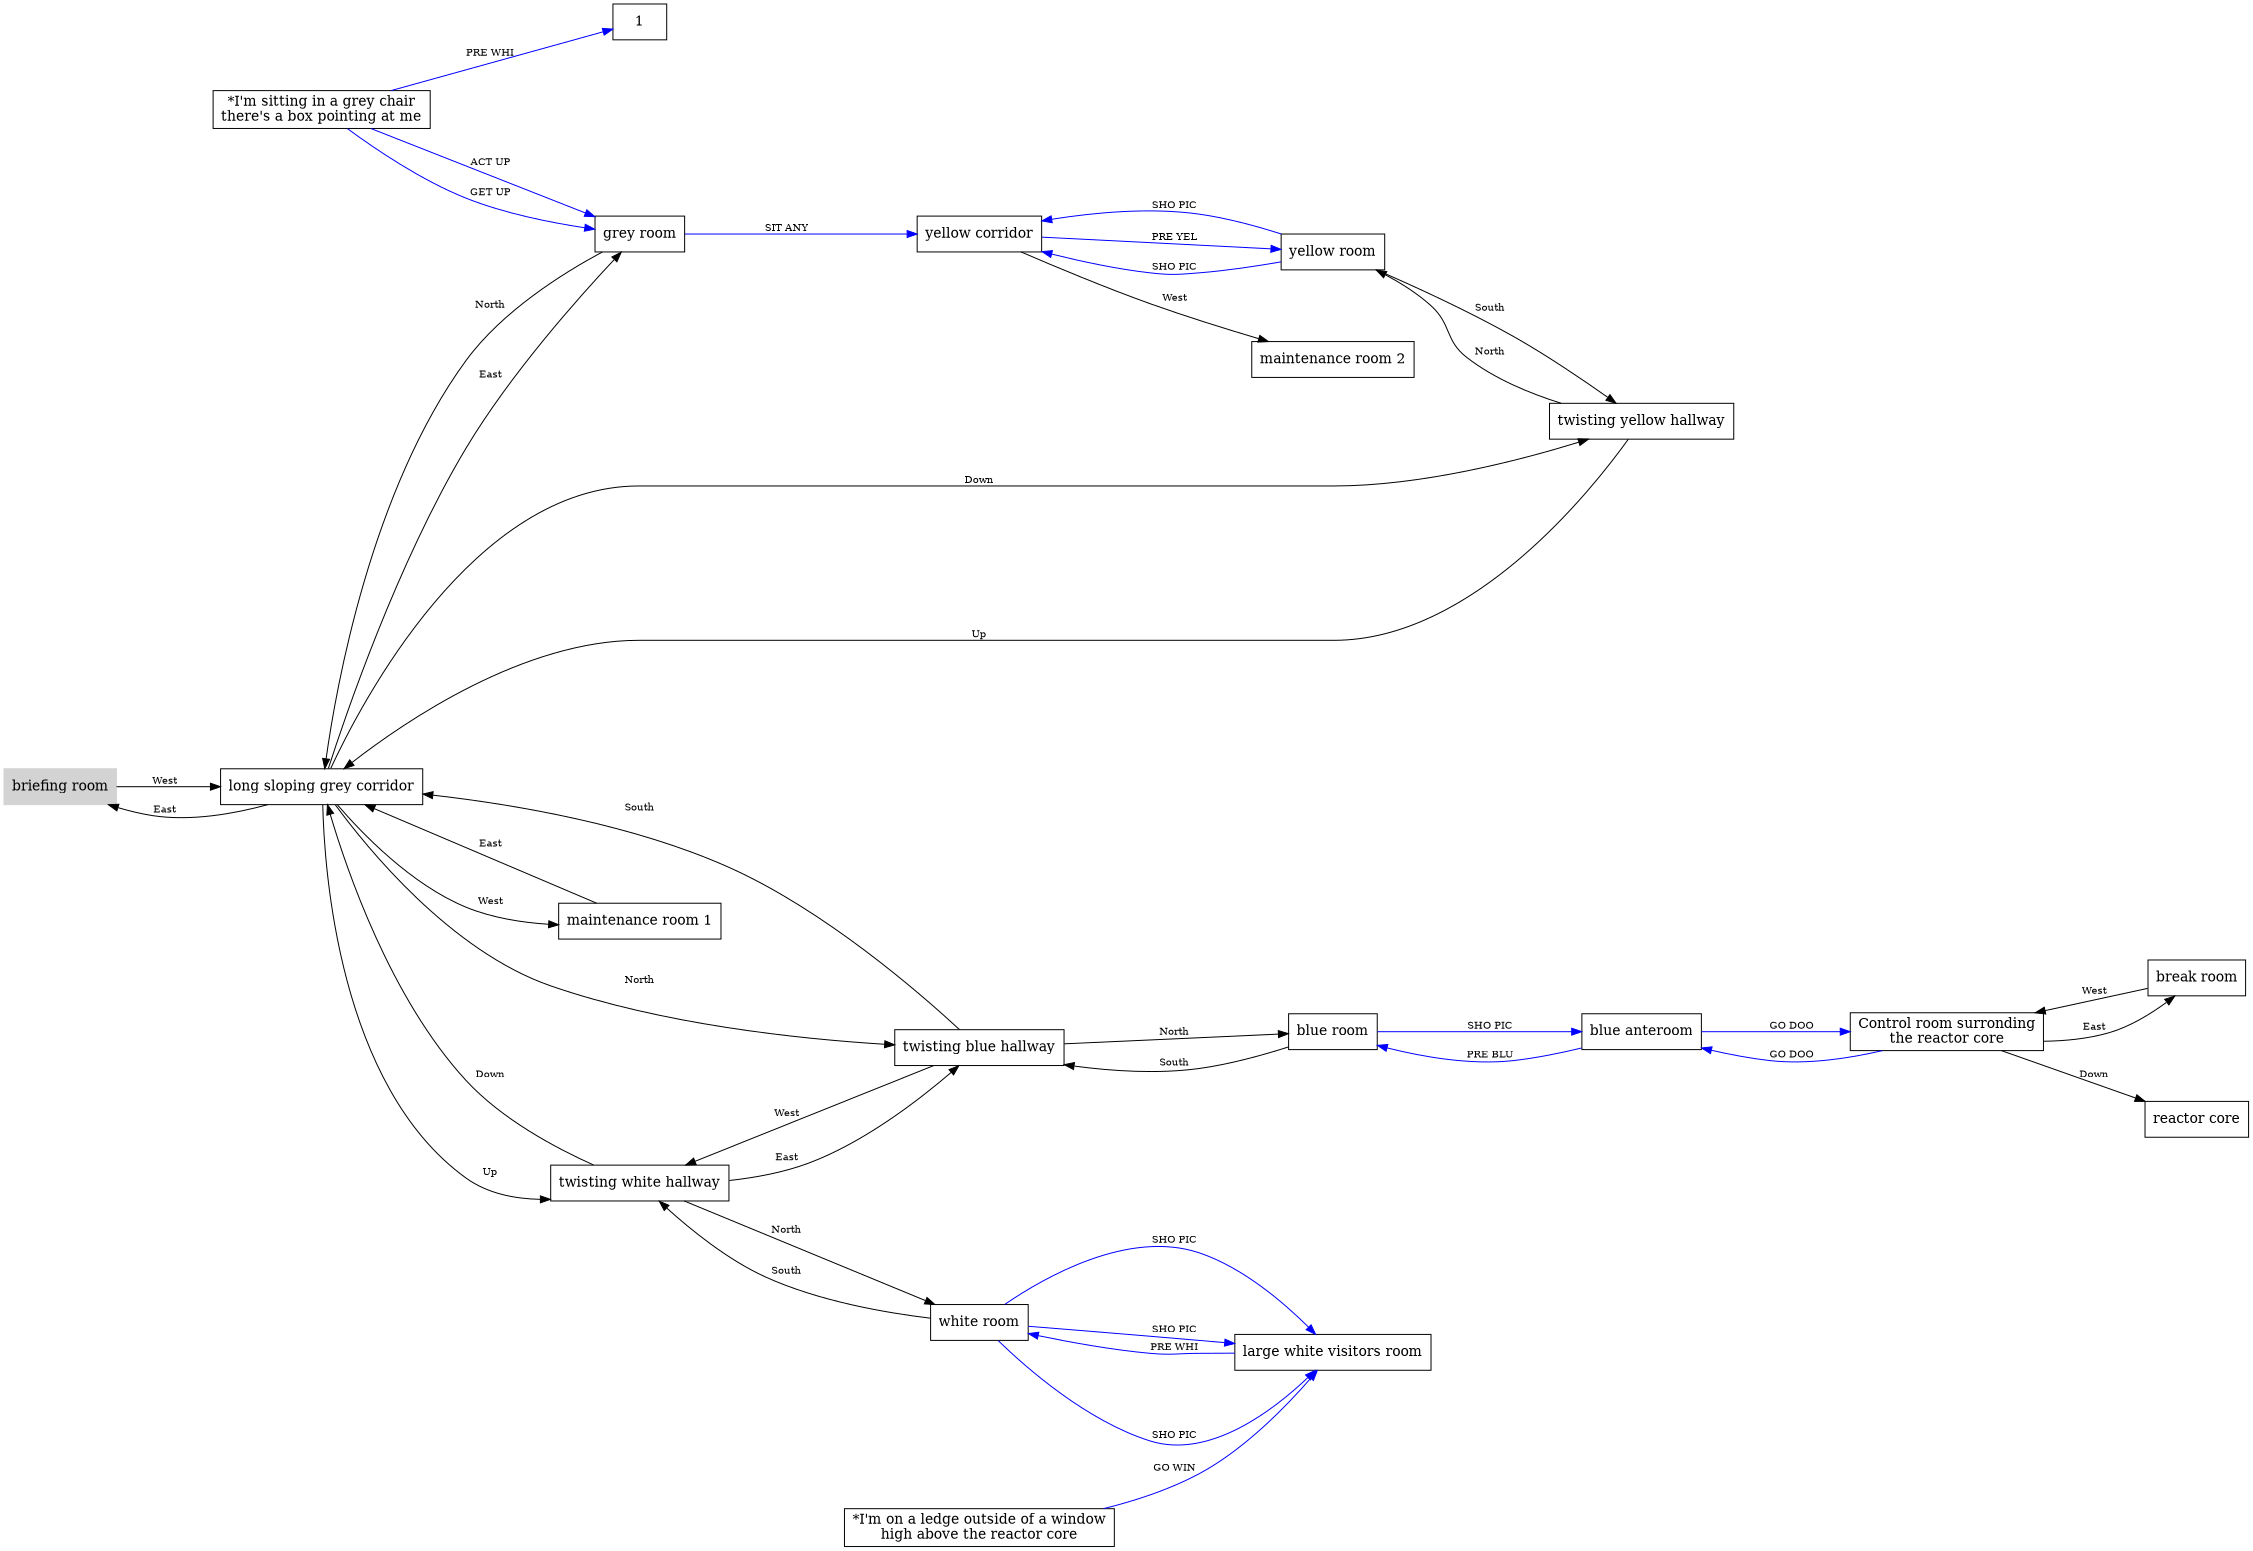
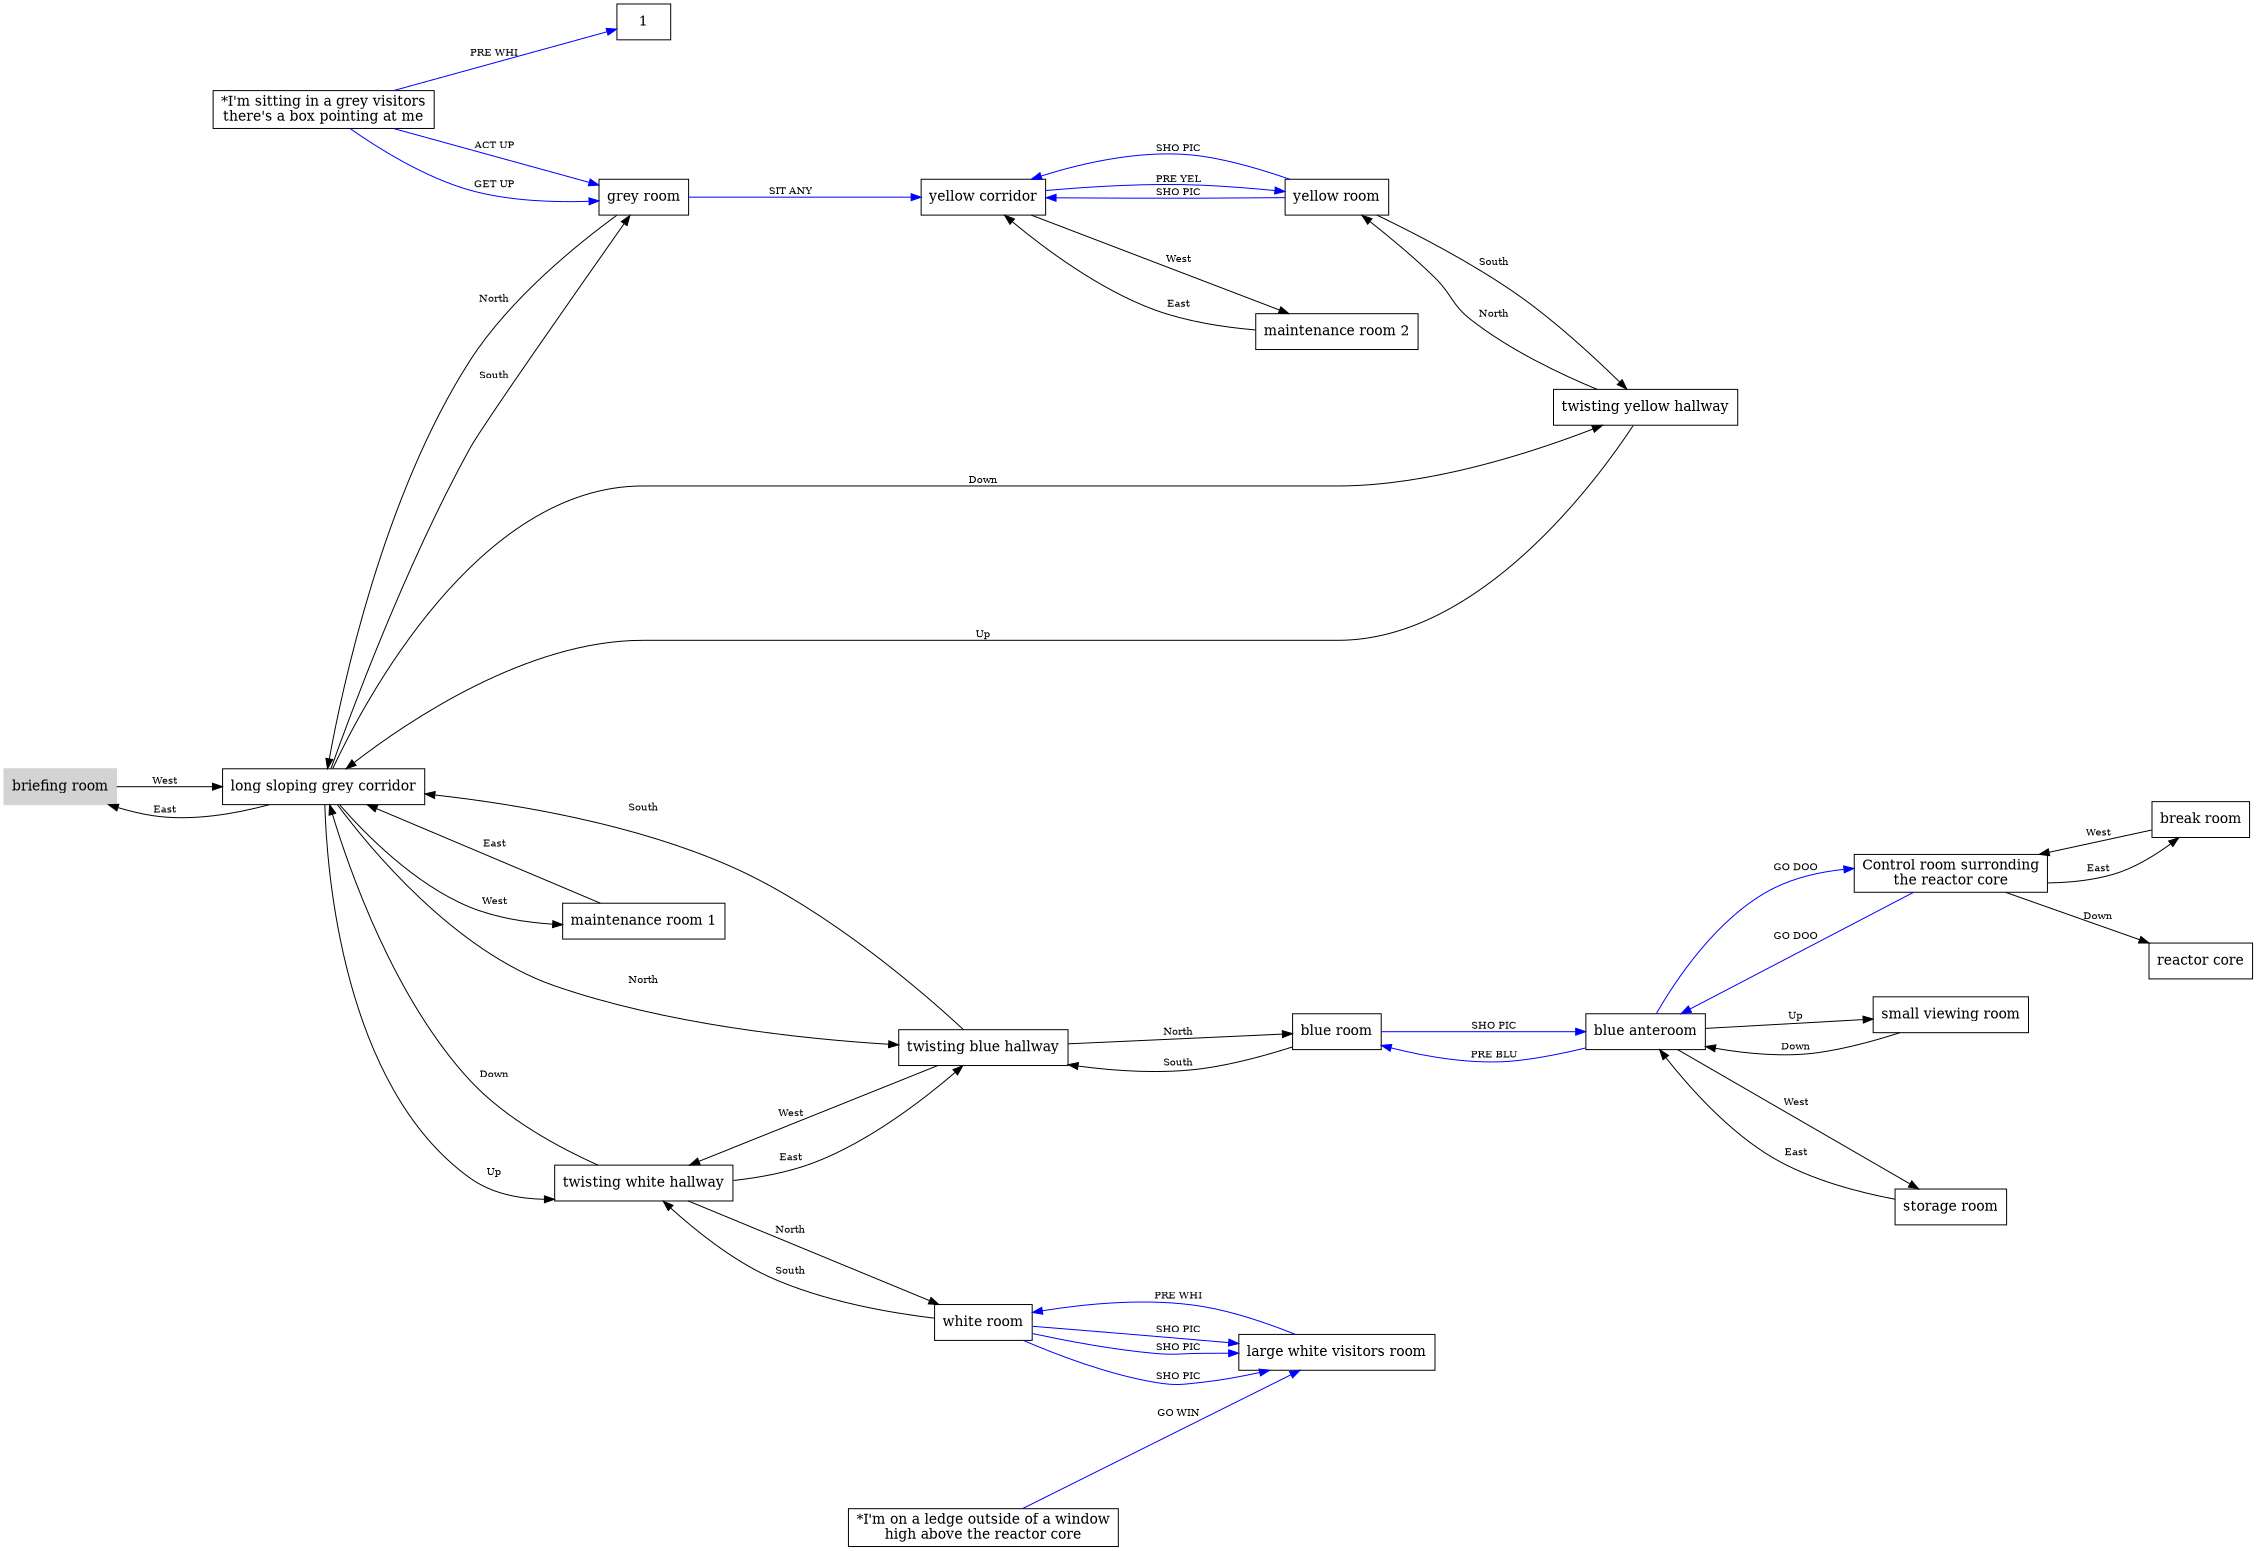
  digraph {
    nodesep=1.0
    rankdir=LR
    ranksep=1.0
    splines=true
    node [shape=rect]
    edge [fontsize=10]
    n1 [color=lightgray label="briefing room" style=filled]
    n2 [label="long sloping grey corridor"]
    n3 [label="grey room"]
    n4 [label="twisting white hallway"]
    n5 [label="twisting yellow hallway"]
    n6 [label="twisting blue hallway"]
    n7 [label="maintenance room 1"]
    n8 [label="yellow corridor"]
    n9 [label="white room"]
    n10 [label="yellow room"]
    n11 [label="blue room"]
-   n12 [label="*I'm sitting in a grey chair\nthere's a box pointing at me"]
+   n12 [label="*I'm sitting in a grey visitors\nthere's a box pointing at me"]
    1
    n14 [label="large white visitors room"]
    n15 [label="blue anteroom"]
    n16 [label="maintenance room 2"]
    n17 [label="Control room surronding\nthe reactor core"]
+   n18 [label="small viewing room"]
+   n19 [label="storage room"]
    n20 [label="break room"]
    n21 [label="reactor core"]
    n22 [label="*I'm on a ledge outside of a window\nhigh above the reactor core"]
    n1 -> n2 [label=West]
    n2 -> n1 [label=East]
-   n2 -> n3 [label=East]
+   n2 -> n3 [label=South]
    n2 -> n4 [label=Up]
    n2 -> n5 [label=Down]
    n2 -> n6 [label=North]
    n2 -> n7 [label=West]
    n3 -> n2 [label=North]
    n3 -> n8 [color=blue label="SIT ANY"]
    n4 -> n2 [label=Down]
    n4 -> n6 [label=East]
    n4 -> n9 [label=North]
    n5 -> n2 [label=Up]
    n5 -> n10 [label=North]
    n6 -> n2 [label=South]
    n6 -> n4 [label=West]
    n6 -> n11 [label=North]
    n7 -> n2 [label=East]
    n8 -> n10 [color=blue label="PRE YEL"]
    n8 -> n16 [label=West]
    n9 -> n4 [label=South]
    n9 -> n14 [color=blue label="SHO PIC"]
    n9 -> n14 [color=blue label="SHO PIC"]
    n9 -> n14 [color=blue label="SHO PIC"]
    n10 -> n5 [label=South]
    n10 -> n8 [color=blue label="SHO PIC"]
    n10 -> n8 [color=blue label="SHO PIC"]
    n11 -> n6 [label=South]
    n11 -> n15 [color=blue label="SHO PIC"]
    n12 -> n3 [color=blue label="ACT UP"]
    n12 -> n3 [color=blue label="GET UP"]
    n12 -> 1 [color=blue label="PRE WHI"]
    n14 -> n9 [color=blue label="PRE WHI"]
    n15 -> n11 [color=blue label="PRE BLU"]
    n15 -> n17 [color=blue label="GO DOO"]
+   n15 -> n18 [label=Up]
+   n15 -> n19 [label=West]
+   n16 -> n8 [label=East]
    n17 -> n15 [color=blue label="GO DOO"]
    n17 -> n20 [label=East]
    n17 -> n21 [label=Down]
+   n18 -> n15 [label=Down]
+   n19 -> n15 [label=East]
    n20 -> n17 [label=West]
    n22 -> n14 [color=blue label="GO WIN"]
  }
